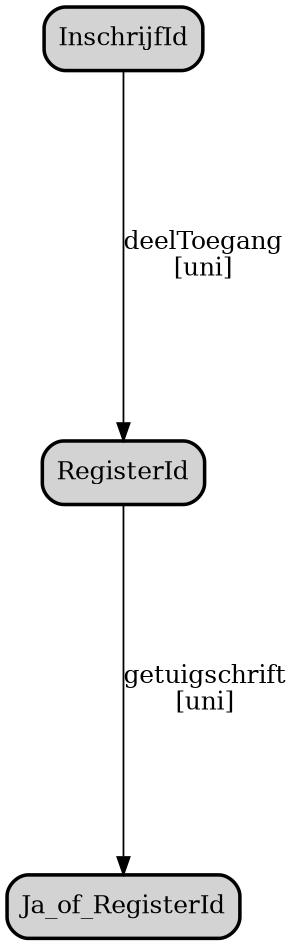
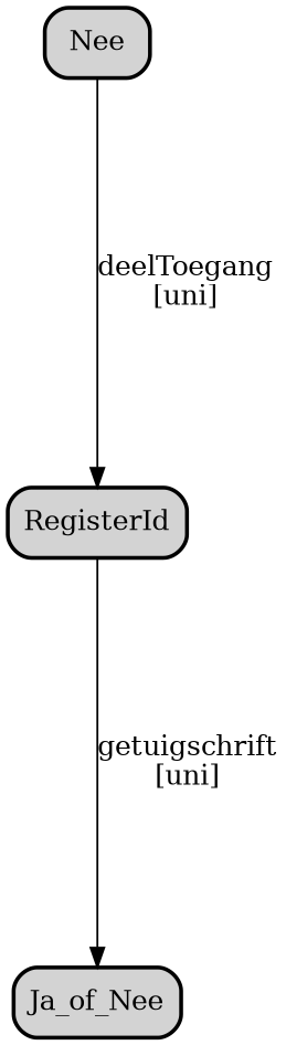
  digraph {
    bgcolor=white
    nodesep=1
    rank=same
    rankdir=TB
    ranksep=2.5
    remincross=true
    node [bgcolor=lightgray shape=box style="rounded,filled,bold"]
    edge [color=black]
-   n1 [label=InschrijfId]
+   n1 [label=Nee]
    n2 [label=RegisterId]
-   n3 [label=Ja_of_RegisterId]
+   n3 [label=Ja_of_Nee]
    n1 -> n2 [label="deelToegang\n[uni]"]
    n2 -> n3 [label="getuigschrift\n[uni]"]
  }
